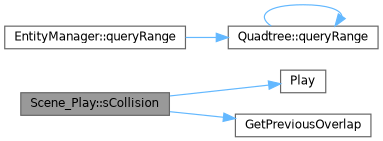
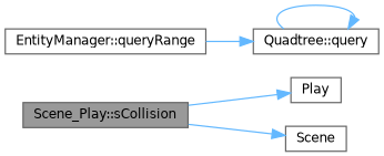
  digraph {
    rankdir=LR
    node [color=grey40 fillcolor=white fontname=Helvetica fontsize=10 shape=box style=filled]
    edge [color=steelblue1 fontname=Helvetica fontsize=10 labelfontname=Helvetica labelfontsize=10 style=solid]
    n1 [color=gray40 fillcolor=grey60 fontcolor=black height=0.2 label="Scene_Play::sCollision" width=0.4]
    n2 [height=0.2 label=Play width=0.4]
-   n3 [height=0.2 label=GetPreviousOverlap width=0.4]
+   n3 [height=0.2 label=Scene width=0.4]
    n4 [height=0.2 label="EntityManager::queryRange" width=0.4]
-   n5 [height=0.2 label="Quadtree::queryRange" width=0.4]
+   n5 [height=0.2 label="Quadtree::query" width=0.4]
    n1 -> n2
    n1 -> n3
    n4 -> n5
    n5 -> n5
  }
